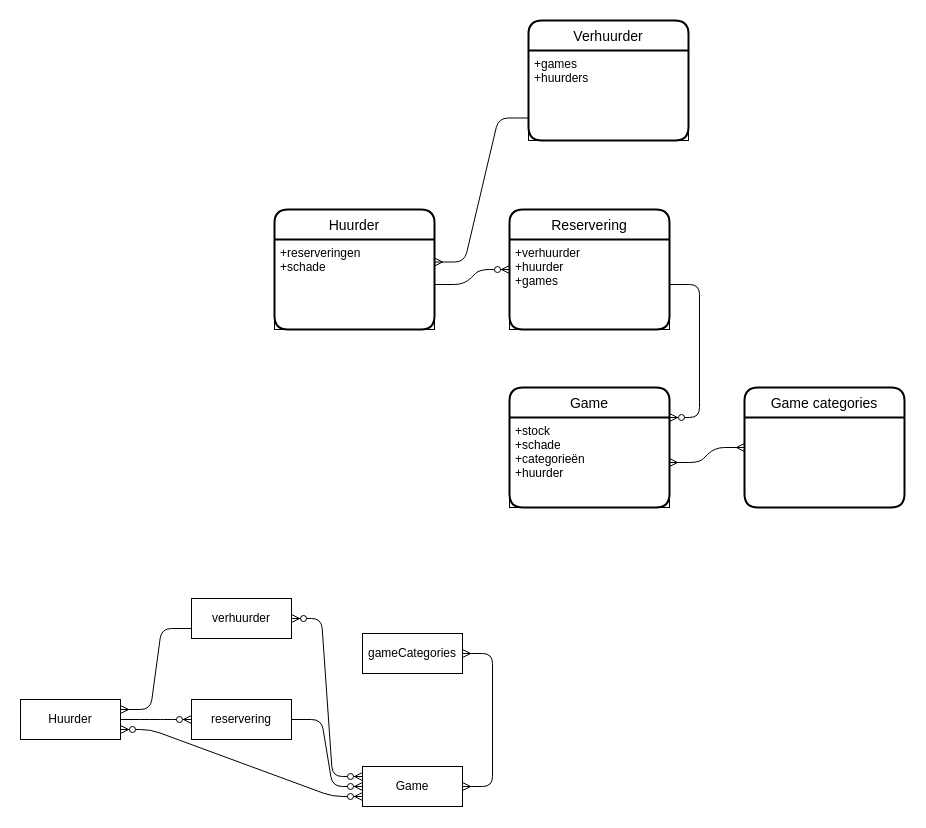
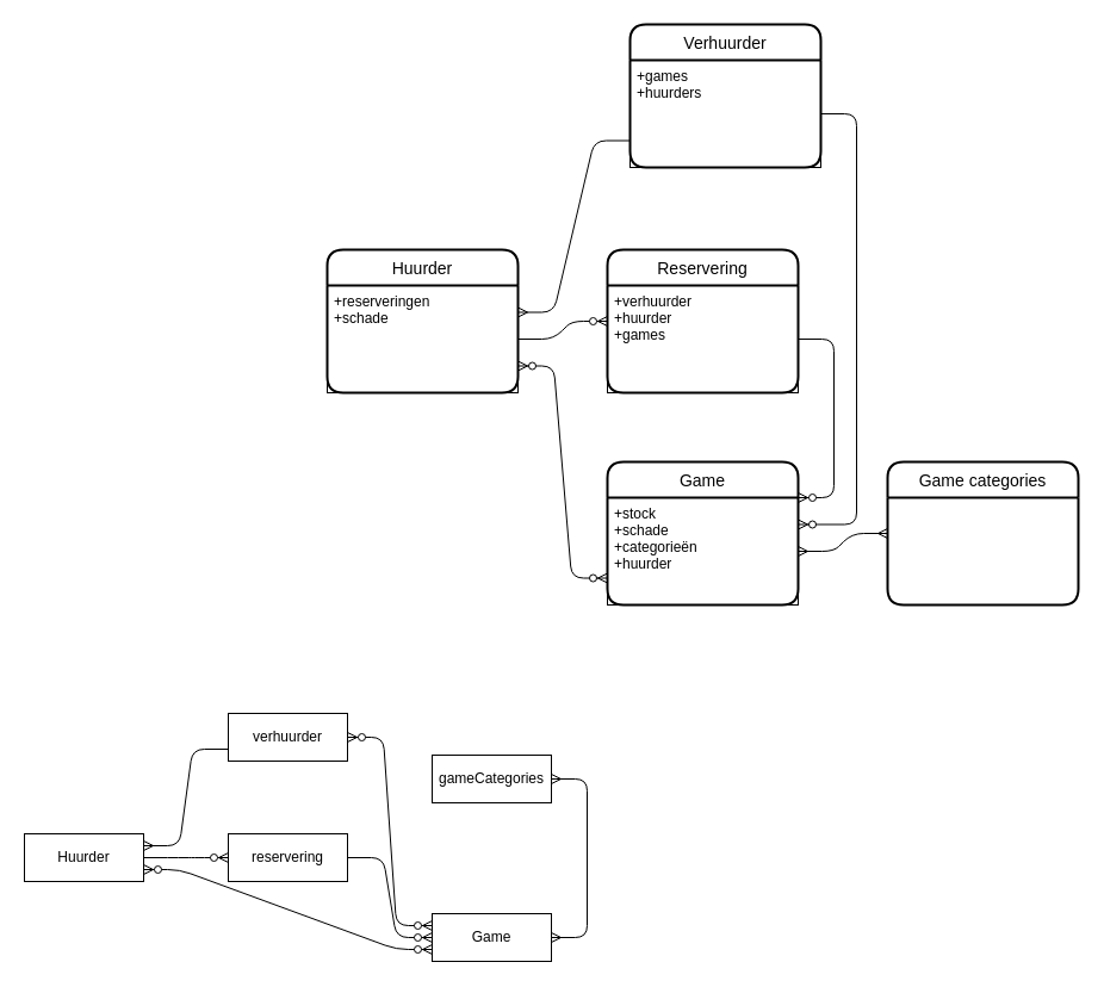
  <mxCell id="0" />
  <mxCell id="1" parent="0" />
  <mxCell id="2" value="Huurder" style="swimlane;childLayout=stackLayout;horizontal=1;startSize=30;horizontalStack=0;rounded=1;fontSize=14;fontStyle=0;strokeWidth=2;resizeParent=0;resizeLast=1;shadow=0;dashed=0;align=center;strokeColor=#000000;" vertex="1" parent="1"><mxGeometry x="274" y="209" width="160" height="120" as="geometry" /></mxCell>
  <mxCell id="3" value="+reserveringen&#10;+schade" style="align=left;strokeColor=#000000;fillColor=none;spacingLeft=4;fontSize=12;verticalAlign=top;resizable=0;rotatable=0;part=1;" vertex="1" parent="2"><mxGeometry y="30" width="160" height="90" as="geometry" /></mxCell>
  <mxCell id="4" value="Game" style="swimlane;childLayout=stackLayout;horizontal=1;startSize=30;horizontalStack=0;rounded=1;fontSize=14;fontStyle=0;strokeWidth=2;resizeParent=0;resizeLast=1;shadow=0;dashed=0;align=center;strokeColor=#000000;" vertex="1" parent="1"><mxGeometry x="509" y="387" width="160" height="120" as="geometry" /></mxCell>
  <mxCell id="5" value="+stock&#10;+schade&#10;+categorieën&#10;+huurder" style="align=left;strokeColor=#000000;fillColor=none;spacingLeft=4;fontSize=12;verticalAlign=top;resizable=0;rotatable=0;part=1;" vertex="1" parent="4"><mxGeometry y="30" width="160" height="90" as="geometry" /></mxCell>
  <mxCell id="6" value="Reservering" style="swimlane;childLayout=stackLayout;horizontal=1;startSize=30;horizontalStack=0;rounded=1;fontSize=14;fontStyle=0;strokeWidth=2;resizeParent=0;resizeLast=1;shadow=0;dashed=0;align=center;strokeColor=#000000;" vertex="1" parent="1"><mxGeometry x="509" y="209" width="160" height="120" as="geometry" /></mxCell>
  <mxCell id="7" value="+verhuurder&#10;+huurder&#10;+games" style="align=left;strokeColor=#000000;fillColor=none;spacingLeft=4;fontSize=12;verticalAlign=top;resizable=0;rotatable=0;part=1;" vertex="1" parent="6"><mxGeometry y="30" width="160" height="90" as="geometry" /></mxCell>
  <mxCell id="8" value="Verhuurder" style="swimlane;childLayout=stackLayout;horizontal=1;startSize=30;horizontalStack=0;rounded=1;fontSize=14;fontStyle=0;strokeWidth=2;resizeParent=0;resizeLast=1;shadow=0;dashed=0;align=center;strokeColor=#000000;" vertex="1" parent="1"><mxGeometry x="528" y="20" width="160" height="120" as="geometry" /></mxCell>
  <mxCell id="9" value="+games&#10;+huurders" style="align=left;strokeColor=#000000;fillColor=none;spacingLeft=4;fontSize=12;verticalAlign=top;resizable=0;rotatable=0;part=1;" vertex="1" parent="8"><mxGeometry y="30" width="160" height="90" as="geometry" /></mxCell>
  <mxCell id="10" value="reservering" style="whiteSpace=wrap;html=1;align=center;" vertex="1" parent="1"><mxGeometry x="191" y="699" width="100" height="40" as="geometry" /></mxCell>
  <mxCell id="11" value="Huurder" style="whiteSpace=wrap;html=1;align=center;" vertex="1" parent="1"><mxGeometry x="20" y="699" width="100" height="40" as="geometry" /></mxCell>
  <mxCell id="12" value="verhuurder" style="whiteSpace=wrap;html=1;align=center;" vertex="1" parent="1"><mxGeometry x="191" y="598" width="100" height="40" as="geometry" /></mxCell>
  <mxCell id="13" value="Game" style="whiteSpace=wrap;html=1;align=center;" vertex="1" parent="1"><mxGeometry x="362" y="766" width="100" height="40" as="geometry" /></mxCell>
  <mxCell id="14" value="" style="edgeStyle=entityRelationEdgeStyle;fontSize=12;html=1;endArrow=ERzeroToMany;endFill=1;exitX=1;exitY=0.5;exitDx=0;exitDy=0;entryX=0;entryY=0.5;entryDx=0;entryDy=0;" edge="1" parent="1" source="11" target="10"><mxGeometry width="100" height="100" relative="1" as="geometry"><mxPoint x="156" y="811" as="sourcePoint" /><mxPoint x="256" y="711" as="targetPoint" /></mxGeometry></mxCell>
  <mxCell id="15" value="gameCategories" style="whiteSpace=wrap;html=1;align=center;" vertex="1" parent="1"><mxGeometry x="362" y="633" width="100" height="40" as="geometry" /></mxCell>
  <mxCell id="16" value="" style="edgeStyle=entityRelationEdgeStyle;fontSize=12;html=1;endArrow=ERmany;exitX=0;exitY=0.75;exitDx=0;exitDy=0;entryX=1;entryY=0.25;entryDx=0;entryDy=0;" edge="1" parent="1" source="12" target="11"><mxGeometry width="100" height="100" relative="1" as="geometry"><mxPoint x="340" y="804" as="sourcePoint" /><mxPoint x="440" y="704" as="targetPoint" /></mxGeometry></mxCell>
  <mxCell id="17" value="" style="edgeStyle=entityRelationEdgeStyle;fontSize=12;html=1;endArrow=ERzeroToMany;endFill=1;startArrow=ERzeroToMany;exitX=1;exitY=0.5;exitDx=0;exitDy=0;entryX=0;entryY=0.25;entryDx=0;entryDy=0;" edge="1" parent="1" source="12" target="13"><mxGeometry width="100" height="100" relative="1" as="geometry"><mxPoint x="340" y="804" as="sourcePoint" /><mxPoint x="440" y="704" as="targetPoint" /></mxGeometry></mxCell>
  <mxCell id="18" value="" style="edgeStyle=entityRelationEdgeStyle;fontSize=12;html=1;endArrow=ERzeroToMany;endFill=1;exitX=1;exitY=0.5;exitDx=0;exitDy=0;entryX=0;entryY=0.5;entryDx=0;entryDy=0;" edge="1" parent="1" source="10" target="13"><mxGeometry width="100" height="100" relative="1" as="geometry"><mxPoint x="343" y="780" as="sourcePoint" /><mxPoint x="443" y="680" as="targetPoint" /></mxGeometry></mxCell>
  <mxCell id="19" value="" style="edgeStyle=entityRelationEdgeStyle;fontSize=12;html=1;endArrow=ERmany;startArrow=ERmany;exitX=1;exitY=0.5;exitDx=0;exitDy=0;entryX=1;entryY=0.5;entryDx=0;entryDy=0;" edge="1" parent="1" source="15" target="13"><mxGeometry width="100" height="100" relative="1" as="geometry"><mxPoint x="412" y="798" as="sourcePoint" /><mxPoint x="512" y="698" as="targetPoint" /></mxGeometry></mxCell>
  <mxCell id="20" value="" style="edgeStyle=entityRelationEdgeStyle;fontSize=12;html=1;endArrow=ERzeroToMany;endFill=1;startArrow=ERzeroToMany;exitX=1;exitY=0.75;exitDx=0;exitDy=0;entryX=0;entryY=0.75;entryDx=0;entryDy=0;" edge="1" parent="1" source="11" target="13"><mxGeometry width="100" height="100" relative="1" as="geometry"><mxPoint x="397" y="760" as="sourcePoint" /><mxPoint x="497" y="660" as="targetPoint" /></mxGeometry></mxCell>
  <mxCell id="21" value="Game categories" style="swimlane;childLayout=stackLayout;horizontal=1;startSize=30;horizontalStack=0;rounded=1;fontSize=14;fontStyle=0;strokeWidth=2;resizeParent=0;resizeLast=1;shadow=0;dashed=0;align=center;strokeColor=#000000;" vertex="1" parent="1"><mxGeometry x="744" y="387" width="160" height="120" as="geometry" /></mxCell>
  <mxCell id="22" value="" style="edgeStyle=entityRelationEdgeStyle;fontSize=12;html=1;endArrow=ERmany;exitX=0;exitY=0.75;exitDx=0;exitDy=0;entryX=1;entryY=0.25;entryDx=0;entryDy=0;fillColor=#33FF33;strokeColor=#000000;" edge="1" parent="1" source="9" target="3"><mxGeometry width="100" height="100" relative="1" as="geometry"><mxPoint x="259" y="103" as="sourcePoint" /><mxPoint x="99" y="185" as="targetPoint" /></mxGeometry></mxCell>
  <mxCell id="23" value="" style="edgeStyle=entityRelationEdgeStyle;fontSize=12;html=1;endArrow=ERzeroToMany;endFill=1;exitX=1;exitY=0.5;exitDx=0;exitDy=0;entryX=0;entryY=0.5;entryDx=0;entryDy=0;strokeColor=#000000;" edge="1" parent="1" source="3" target="6"><mxGeometry width="100" height="100" relative="1" as="geometry"><mxPoint x="441" y="286" as="sourcePoint" /><mxPoint x="512" y="286" as="targetPoint" /></mxGeometry></mxCell>
+ <mxCell id="24" value="" style="edgeStyle=entityRelationEdgeStyle;fontSize=12;html=1;endArrow=ERzeroToMany;endFill=1;startArrow=ERzeroToMany;exitX=1;exitY=0.75;exitDx=0;exitDy=0;entryX=0;entryY=0.75;entryDx=0;entryDy=0;strokeColor=#000000;" edge="1" parent="1" source="3" target="5"><mxGeometry width="100" height="100" relative="1" as="geometry"><mxPoint x="445" y="370" as="sourcePoint" /><mxPoint x="687" y="406" as="targetPoint" /></mxGeometry></mxCell>
  <mxCell id="25" value="" style="edgeStyle=entityRelationEdgeStyle;fontSize=12;html=1;endArrow=ERzeroToMany;endFill=1;exitX=1;exitY=0.5;exitDx=0;exitDy=0;entryX=1;entryY=0.25;entryDx=0;entryDy=0;strokeColor=#000000;" edge="1" parent="1" source="7" target="4"><mxGeometry width="100" height="100" relative="1" as="geometry"><mxPoint x="715" y="287" as="sourcePoint" /><mxPoint x="818" y="434" as="targetPoint" /></mxGeometry></mxCell>
  <mxCell id="26" value="" style="edgeStyle=entityRelationEdgeStyle;fontSize=12;html=1;endArrow=ERmany;startArrow=ERmany;exitX=0;exitY=0.5;exitDx=0;exitDy=0;strokeColor=#000000;" edge="1" parent="1" source="21" target="5"><mxGeometry width="100" height="100" relative="1" as="geometry"><mxPoint x="746" y="468" as="sourcePoint" /><mxPoint x="758" y="637" as="targetPoint" /></mxGeometry></mxCell>
+ <mxCell id="27" value="" style="edgeStyle=entityRelationEdgeStyle;fontSize=12;html=1;endArrow=ERzeroToMany;endFill=1;strokeColor=#000000;fillColor=#33FF33;entryX=1;entryY=0.25;entryDx=0;entryDy=0;" edge="1" parent="1" source="9" target="5"><mxGeometry width="100" height="100" relative="1" as="geometry"><mxPoint x="657" y="335" as="sourcePoint" /><mxPoint x="757" y="235" as="targetPoint" /></mxGeometry></mxCell>
